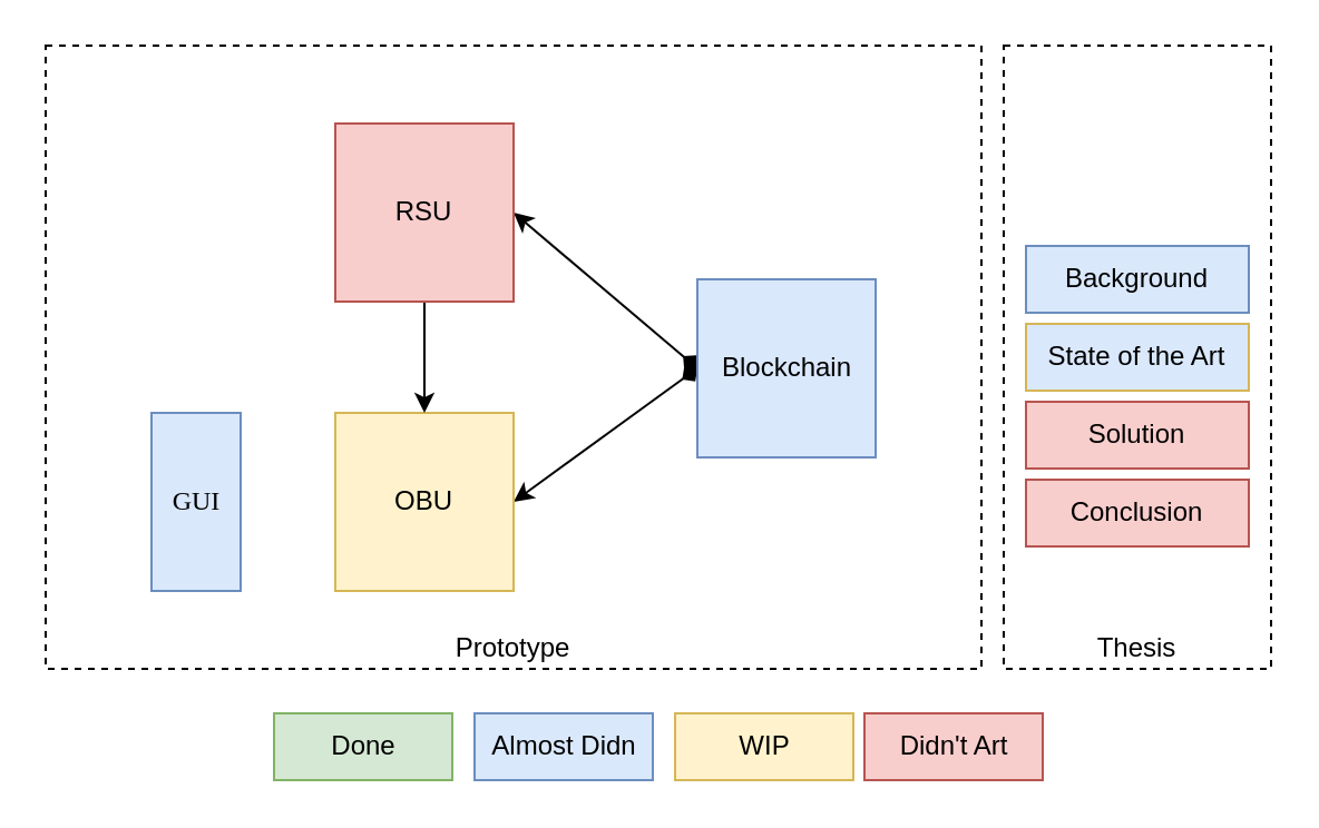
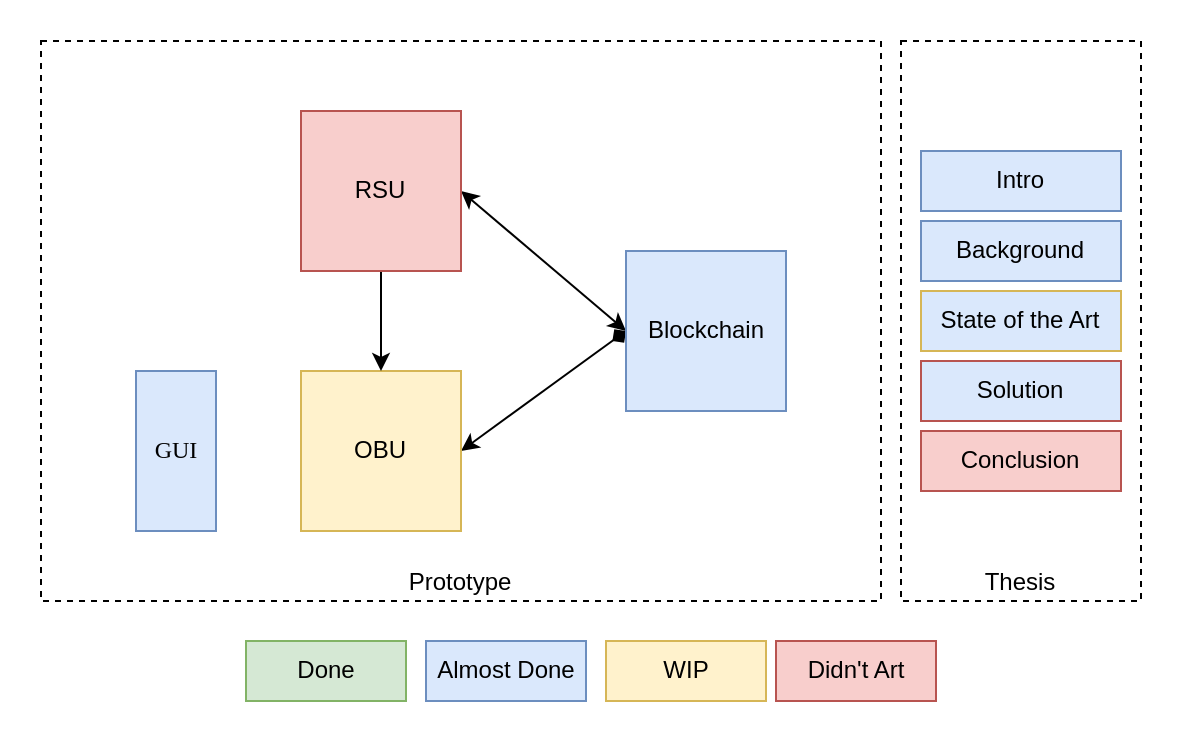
  <mxCell id="0" />
  <mxCell id="1" parent="0" />
  <mxCell id="2" value="Done" style="rounded=0;whiteSpace=wrap;html=1;fillColor=#d5e8d4;strokeColor=#82b366;" parent="1" vertex="1"><mxGeometry x="122.5" y="320" width="80" height="30" as="geometry" /></mxCell>
- <mxCell id="3" value="Almost Didn" style="rounded=0;whiteSpace=wrap;html=1;fillColor=#dae8fc;strokeColor=#6c8ebf;" parent="1" vertex="1"><mxGeometry x="212.5" y="320" width="80" height="30" as="geometry" /></mxCell>
+ <mxCell id="3" value="Almost Done" style="rounded=0;whiteSpace=wrap;html=1;fillColor=#dae8fc;strokeColor=#6c8ebf;" parent="1" vertex="1"><mxGeometry x="212.5" y="320" width="80" height="30" as="geometry" /></mxCell>
  <mxCell id="4" value="WIP" style="rounded=0;whiteSpace=wrap;html=1;fillColor=#fff2cc;strokeColor=#d6b656;" parent="1" vertex="1"><mxGeometry x="302.5" y="320" width="80" height="30" as="geometry" /></mxCell>
  <mxCell id="5" value="Didn't Art" style="rounded=0;whiteSpace=wrap;html=1;fillColor=#f8cecc;strokeColor=#b85450;" parent="1" vertex="1"><mxGeometry x="387.5" y="320" width="80" height="30" as="geometry" /></mxCell>
  <mxCell id="6" value="Prototype" style="rounded=0;whiteSpace=wrap;html=1;dashed=1;verticalAlign=bottom;" parent="1" vertex="1"><mxGeometry x="20" y="20" width="420" height="280" as="geometry" /></mxCell>
  <mxCell id="7" value="&lt;font face=&quot;Lucida Console&quot;&gt;GUI&lt;/font&gt;" style="rounded=0;whiteSpace=wrap;html=1;fillColor=#dae8fc;strokeColor=#6c8ebf;" parent="1" vertex="1"><mxGeometry x="67.5" y="185" width="40" height="80" as="geometry" /></mxCell>
  <mxCell id="8" style="rounded=0;orthogonalLoop=1;jettySize=auto;html=1;exitX=1;exitY=0.5;exitDx=0;exitDy=0;entryX=0;entryY=0.5;entryDx=0;entryDy=0;startArrow=classic;startFill=1;endArrow=diamond;" parent="1" source="9" target="13" edge="1"><mxGeometry relative="1" as="geometry" /></mxCell>
  <mxCell id="9" value="OBU" style="rounded=0;whiteSpace=wrap;html=1;fillColor=#fff2cc;strokeColor=#d6b656;" parent="1" vertex="1"><mxGeometry x="150" y="185" width="80" height="80" as="geometry" /></mxCell>
- <mxCell id="10" style="edgeStyle=none;rounded=0;orthogonalLoop=1;jettySize=auto;html=1;exitX=1;exitY=0.5;exitDx=0;exitDy=0;entryX=0;entryY=0.5;entryDx=0;entryDy=0;startArrow=classic;startFill=1;endArrow=diamond;" parent="1" source="12" target="13" edge="1"><mxGeometry relative="1" as="geometry" /></mxCell>
+ <mxCell id="10" style="edgeStyle=none;rounded=0;orthogonalLoop=1;jettySize=auto;html=1;exitX=1;exitY=0.5;exitDx=0;exitDy=0;entryX=0;entryY=0.5;entryDx=0;entryDy=0;startArrow=classic;startFill=1;" parent="1" source="12" target="13" edge="1"><mxGeometry relative="1" as="geometry" /></mxCell>
  <mxCell id="11" style="edgeStyle=none;rounded=0;orthogonalLoop=1;jettySize=auto;html=1;exitX=0.5;exitY=1;exitDx=0;exitDy=0;entryX=0.5;entryY=0;entryDx=0;entryDy=0;startArrow=none;startFill=0;" parent="1" source="12" target="9" edge="1"><mxGeometry relative="1" as="geometry" /></mxCell>
  <mxCell id="12" value="RSU" style="rounded=0;whiteSpace=wrap;html=1;fillColor=#f8cecc;strokeColor=#b85450;" parent="1" vertex="1"><mxGeometry x="150" y="55" width="80" height="80" as="geometry" /></mxCell>
  <mxCell id="13" value="Blockchain" style="rounded=0;whiteSpace=wrap;html=1;fillColor=#dae8fc;strokeColor=#6c8ebf;" parent="1" vertex="1"><mxGeometry x="312.5" y="125" width="80" height="80" as="geometry" /></mxCell>
  <mxCell id="14" value="Thesis " style="rounded=0;whiteSpace=wrap;html=1;dashed=1;verticalAlign=bottom;" parent="1" vertex="1"><mxGeometry x="450" y="20" width="120" height="280" as="geometry" /></mxCell>
+ <mxCell id="15" value="Intro" style="rounded=0;whiteSpace=wrap;html=1;fillColor=#dae8fc;strokeColor=#6c8ebf;" parent="1" vertex="1"><mxGeometry x="460" y="75" width="100" height="30" as="geometry" /></mxCell>
  <mxCell id="16" value="Background" style="rounded=0;whiteSpace=wrap;html=1;fillColor=#dae8fc;strokeColor=#6c8ebf;" parent="1" vertex="1"><mxGeometry x="460" y="110" width="100" height="30" as="geometry" /></mxCell>
  <mxCell id="17" value="State of the Art" style="rounded=0;whiteSpace=wrap;html=1;fillColor=#dae8fc;strokeColor=#d6b656;" parent="1" vertex="1"><mxGeometry x="460" y="145" width="100" height="30" as="geometry" /></mxCell>
- <mxCell id="18" value="Solution" style="rounded=0;whiteSpace=wrap;html=1;fillColor=#f8cecc;strokeColor=#b85450;" parent="1" vertex="1"><mxGeometry x="460" y="180" width="100" height="30" as="geometry" /></mxCell>
+ <mxCell id="18" value="Solution" style="rounded=0;whiteSpace=wrap;html=1;fillColor=#dae8fc;strokeColor=#b85450;" parent="1" vertex="1"><mxGeometry x="460" y="180" width="100" height="30" as="geometry" /></mxCell>
  <mxCell id="19" value="&lt;div&gt;Conclusion&lt;/div&gt;" style="rounded=0;whiteSpace=wrap;html=1;fillColor=#f8cecc;strokeColor=#b85450;" parent="1" vertex="1"><mxGeometry x="460" y="215" width="100" height="30" as="geometry" /></mxCell>
